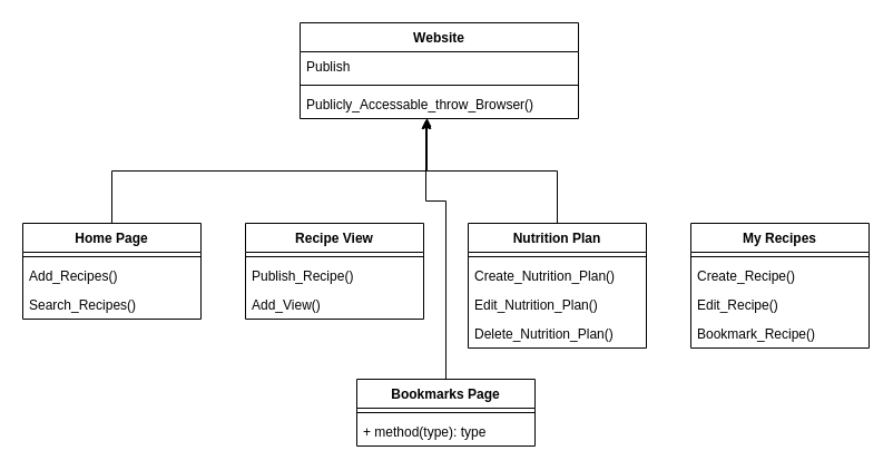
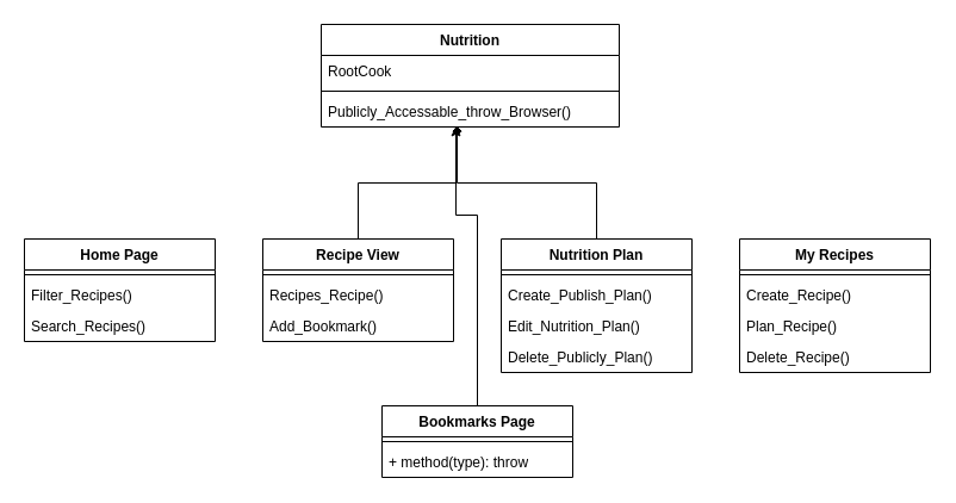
  <mxCell id="0" />
  <mxCell id="1" parent="0" />
- <mxCell id="2" value="Website" style="swimlane;fontStyle=1;align=center;verticalAlign=top;childLayout=stackLayout;horizontal=1;startSize=26;horizontalStack=0;resizeParent=1;resizeParentMax=0;resizeLast=0;collapsible=1;marginBottom=0;whiteSpace=wrap;html=1;" vertex="1" parent="1"><mxGeometry x="269" y="20" width="250" height="86" as="geometry" /></mxCell>
- <mxCell id="3" value="Publish&lt;br&gt;" style="text;strokeColor=none;fillColor=none;align=left;verticalAlign=top;spacingLeft=4;spacingRight=4;overflow=hidden;rotatable=0;points=[[0,0.5],[1,0.5]];portConstraint=eastwest;whiteSpace=wrap;html=1;" vertex="1" parent="2"><mxGeometry y="26" width="250" height="26" as="geometry" /></mxCell>
+ <mxCell id="2" value="Nutrition" style="swimlane;fontStyle=1;align=center;verticalAlign=top;childLayout=stackLayout;horizontal=1;startSize=26;horizontalStack=0;resizeParent=1;resizeParentMax=0;resizeLast=0;collapsible=1;marginBottom=0;whiteSpace=wrap;html=1;" vertex="1" parent="1"><mxGeometry x="269" y="20" width="250" height="86" as="geometry" /></mxCell>
+ <mxCell id="3" value="RootCook&lt;br&gt;" style="text;strokeColor=none;fillColor=none;align=left;verticalAlign=top;spacingLeft=4;spacingRight=4;overflow=hidden;rotatable=0;points=[[0,0.5],[1,0.5]];portConstraint=eastwest;whiteSpace=wrap;html=1;" vertex="1" parent="2"><mxGeometry y="26" width="250" height="26" as="geometry" /></mxCell>
  <mxCell id="4" value="" style="line;strokeWidth=1;fillColor=none;align=left;verticalAlign=middle;spacingTop=-1;spacingLeft=3;spacingRight=3;rotatable=0;labelPosition=right;points=[];portConstraint=eastwest;strokeColor=inherit;" vertex="1" parent="2"><mxGeometry y="52" width="250" height="8" as="geometry" /></mxCell>
  <mxCell id="5" value="Publicly_Accessable_throw_Browser()" style="text;strokeColor=none;fillColor=none;align=left;verticalAlign=top;spacingLeft=4;spacingRight=4;overflow=hidden;rotatable=0;points=[[0,0.5],[1,0.5]];portConstraint=eastwest;whiteSpace=wrap;html=1;" vertex="1" parent="2"><mxGeometry y="60" width="250" height="26" as="geometry" /></mxCell>
- <mxCell id="6" style="edgeStyle=orthogonalEdgeStyle;rounded=0;orthogonalLoop=1;jettySize=auto;html=1;exitX=0.5;exitY=0;exitDx=0;exitDy=0;entryX=0.456;entryY=1.038;entryDx=0;entryDy=0;entryPerimeter=0;" edge="1" parent="1" source="7" target="5"><mxGeometry relative="1" as="geometry" /></mxCell>
  <mxCell id="7" value="Home Page" style="swimlane;fontStyle=1;align=center;verticalAlign=top;childLayout=stackLayout;horizontal=1;startSize=26;horizontalStack=0;resizeParent=1;resizeParentMax=0;resizeLast=0;collapsible=1;marginBottom=0;whiteSpace=wrap;html=1;" vertex="1" parent="1"><mxGeometry x="20" y="200" width="160" height="86" as="geometry" /></mxCell>
  <mxCell id="8" value="" style="line;strokeWidth=1;fillColor=none;align=left;verticalAlign=middle;spacingTop=-1;spacingLeft=3;spacingRight=3;rotatable=0;labelPosition=right;points=[];portConstraint=eastwest;strokeColor=inherit;" vertex="1" parent="7"><mxGeometry y="26" width="160" height="8" as="geometry" /></mxCell>
- <mxCell id="9" value="Add_Recipes()" style="text;strokeColor=none;fillColor=none;align=left;verticalAlign=top;spacingLeft=4;spacingRight=4;overflow=hidden;rotatable=0;points=[[0,0.5],[1,0.5]];portConstraint=eastwest;whiteSpace=wrap;html=1;" vertex="1" parent="7"><mxGeometry y="34" width="160" height="26" as="geometry" /></mxCell>
+ <mxCell id="9" value="Filter_Recipes()" style="text;strokeColor=none;fillColor=none;align=left;verticalAlign=top;spacingLeft=4;spacingRight=4;overflow=hidden;rotatable=0;points=[[0,0.5],[1,0.5]];portConstraint=eastwest;whiteSpace=wrap;html=1;" vertex="1" parent="7"><mxGeometry y="34" width="160" height="26" as="geometry" /></mxCell>
  <mxCell id="10" value="Search_Recipes()" style="text;strokeColor=none;fillColor=none;align=left;verticalAlign=top;spacingLeft=4;spacingRight=4;overflow=hidden;rotatable=0;points=[[0,0.5],[1,0.5]];portConstraint=eastwest;whiteSpace=wrap;html=1;" vertex="1" parent="7"><mxGeometry y="60" width="160" height="26" as="geometry" /></mxCell>
+ <mxCell id="11" style="edgeStyle=orthogonalEdgeStyle;rounded=0;orthogonalLoop=1;jettySize=auto;html=1;entryX=0.452;entryY=0.977;entryDx=0;entryDy=0;entryPerimeter=0;" edge="1" parent="1" source="12" target="5"><mxGeometry relative="1" as="geometry" /></mxCell>
  <mxCell id="12" value="Recipe View" style="swimlane;fontStyle=1;align=center;verticalAlign=top;childLayout=stackLayout;horizontal=1;startSize=26;horizontalStack=0;resizeParent=1;resizeParentMax=0;resizeLast=0;collapsible=1;marginBottom=0;whiteSpace=wrap;html=1;" vertex="1" parent="1"><mxGeometry x="220" y="200" width="160" height="86" as="geometry" /></mxCell>
  <mxCell id="13" value="" style="line;strokeWidth=1;fillColor=none;align=left;verticalAlign=middle;spacingTop=-1;spacingLeft=3;spacingRight=3;rotatable=0;labelPosition=right;points=[];portConstraint=eastwest;strokeColor=inherit;" vertex="1" parent="12"><mxGeometry y="26" width="160" height="8" as="geometry" /></mxCell>
- <mxCell id="14" value="Publish_Recipe()" style="text;strokeColor=none;fillColor=none;align=left;verticalAlign=top;spacingLeft=4;spacingRight=4;overflow=hidden;rotatable=0;points=[[0,0.5],[1,0.5]];portConstraint=eastwest;whiteSpace=wrap;html=1;" vertex="1" parent="12"><mxGeometry y="34" width="160" height="26" as="geometry" /></mxCell>
- <mxCell id="15" value="Add_View()" style="text;strokeColor=none;fillColor=none;align=left;verticalAlign=top;spacingLeft=4;spacingRight=4;overflow=hidden;rotatable=0;points=[[0,0.5],[1,0.5]];portConstraint=eastwest;whiteSpace=wrap;html=1;" vertex="1" parent="12"><mxGeometry y="60" width="160" height="26" as="geometry" /></mxCell>
- <mxCell id="16" style="edgeStyle=orthogonalEdgeStyle;rounded=0;orthogonalLoop=1;jettySize=auto;html=1;entryX=0.456;entryY=0.977;entryDx=0;entryDy=0;entryPerimeter=0;" edge="1" parent="1" source="17" target="5"><mxGeometry relative="1" as="geometry" /></mxCell>
+ <mxCell id="14" value="Recipes_Recipe()" style="text;strokeColor=none;fillColor=none;align=left;verticalAlign=top;spacingLeft=4;spacingRight=4;overflow=hidden;rotatable=0;points=[[0,0.5],[1,0.5]];portConstraint=eastwest;whiteSpace=wrap;html=1;" vertex="1" parent="12"><mxGeometry y="34" width="160" height="26" as="geometry" /></mxCell>
+ <mxCell id="15" value="Add_Bookmark()" style="text;strokeColor=none;fillColor=none;align=left;verticalAlign=top;spacingLeft=4;spacingRight=4;overflow=hidden;rotatable=0;points=[[0,0.5],[1,0.5]];portConstraint=eastwest;whiteSpace=wrap;html=1;" vertex="1" parent="12"><mxGeometry y="60" width="160" height="26" as="geometry" /></mxCell>
+ <mxCell id="16" style="edgeStyle=orthogonalEdgeStyle;rounded=0;orthogonalLoop=1;jettySize=auto;html=1;entryX=0.456;entryY=0.977;entryDx=0;entryDy=0;entryPerimeter=0;endArrow=diamond;" edge="1" parent="1" source="17" target="5"><mxGeometry relative="1" as="geometry" /></mxCell>
  <mxCell id="17" value="Nutrition Plan" style="swimlane;fontStyle=1;align=center;verticalAlign=top;childLayout=stackLayout;horizontal=1;startSize=26;horizontalStack=0;resizeParent=1;resizeParentMax=0;resizeLast=0;collapsible=1;marginBottom=0;whiteSpace=wrap;html=1;" vertex="1" parent="1"><mxGeometry x="420" y="200" width="160" height="112" as="geometry" /></mxCell>
  <mxCell id="18" value="" style="line;strokeWidth=1;fillColor=none;align=left;verticalAlign=middle;spacingTop=-1;spacingLeft=3;spacingRight=3;rotatable=0;labelPosition=right;points=[];portConstraint=eastwest;strokeColor=inherit;" vertex="1" parent="17"><mxGeometry y="26" width="160" height="8" as="geometry" /></mxCell>
- <mxCell id="19" value="Create_Nutrition_Plan()" style="text;strokeColor=none;fillColor=none;align=left;verticalAlign=top;spacingLeft=4;spacingRight=4;overflow=hidden;rotatable=0;points=[[0,0.5],[1,0.5]];portConstraint=eastwest;whiteSpace=wrap;html=1;" vertex="1" parent="17"><mxGeometry y="34" width="160" height="26" as="geometry" /></mxCell>
+ <mxCell id="19" value="Create_Publish_Plan()" style="text;strokeColor=none;fillColor=none;align=left;verticalAlign=top;spacingLeft=4;spacingRight=4;overflow=hidden;rotatable=0;points=[[0,0.5],[1,0.5]];portConstraint=eastwest;whiteSpace=wrap;html=1;" vertex="1" parent="17"><mxGeometry y="34" width="160" height="26" as="geometry" /></mxCell>
  <mxCell id="20" value="Edit_Nutrition_Plan()" style="text;strokeColor=none;fillColor=none;align=left;verticalAlign=top;spacingLeft=4;spacingRight=4;overflow=hidden;rotatable=0;points=[[0,0.5],[1,0.5]];portConstraint=eastwest;whiteSpace=wrap;html=1;" vertex="1" parent="17"><mxGeometry y="60" width="160" height="26" as="geometry" /></mxCell>
- <mxCell id="21" value="Delete_Nutrition_Plan()" style="text;strokeColor=none;fillColor=none;align=left;verticalAlign=top;spacingLeft=4;spacingRight=4;overflow=hidden;rotatable=0;points=[[0,0.5],[1,0.5]];portConstraint=eastwest;whiteSpace=wrap;html=1;" vertex="1" parent="17"><mxGeometry y="86" width="160" height="26" as="geometry" /></mxCell>
+ <mxCell id="21" value="Delete_Publicly_Plan()" style="text;strokeColor=none;fillColor=none;align=left;verticalAlign=top;spacingLeft=4;spacingRight=4;overflow=hidden;rotatable=0;points=[[0,0.5],[1,0.5]];portConstraint=eastwest;whiteSpace=wrap;html=1;" vertex="1" parent="17"><mxGeometry y="86" width="160" height="26" as="geometry" /></mxCell>
  <mxCell id="22" value="My Recipes" style="swimlane;fontStyle=1;align=center;verticalAlign=top;childLayout=stackLayout;horizontal=1;startSize=26;horizontalStack=0;resizeParent=1;resizeParentMax=0;resizeLast=0;collapsible=1;marginBottom=0;whiteSpace=wrap;html=1;" vertex="1" parent="1"><mxGeometry x="620" y="200" width="160" height="112" as="geometry" /></mxCell>
  <mxCell id="23" value="" style="line;strokeWidth=1;fillColor=none;align=left;verticalAlign=middle;spacingTop=-1;spacingLeft=3;spacingRight=3;rotatable=0;labelPosition=right;points=[];portConstraint=eastwest;strokeColor=inherit;" vertex="1" parent="22"><mxGeometry y="26" width="160" height="8" as="geometry" /></mxCell>
  <mxCell id="24" value="Create_Recipe()" style="text;strokeColor=none;fillColor=none;align=left;verticalAlign=top;spacingLeft=4;spacingRight=4;overflow=hidden;rotatable=0;points=[[0,0.5],[1,0.5]];portConstraint=eastwest;whiteSpace=wrap;html=1;" vertex="1" parent="22"><mxGeometry y="34" width="160" height="26" as="geometry" /></mxCell>
- <mxCell id="25" value="Edit_Recipe()" style="text;strokeColor=none;fillColor=none;align=left;verticalAlign=top;spacingLeft=4;spacingRight=4;overflow=hidden;rotatable=0;points=[[0,0.5],[1,0.5]];portConstraint=eastwest;whiteSpace=wrap;html=1;" vertex="1" parent="22"><mxGeometry y="60" width="160" height="26" as="geometry" /></mxCell>
- <mxCell id="26" value="Bookmark_Recipe()" style="text;strokeColor=none;fillColor=none;align=left;verticalAlign=top;spacingLeft=4;spacingRight=4;overflow=hidden;rotatable=0;points=[[0,0.5],[1,0.5]];portConstraint=eastwest;whiteSpace=wrap;html=1;" vertex="1" parent="22"><mxGeometry y="86" width="160" height="26" as="geometry" /></mxCell>
- <mxCell id="27" style="edgeStyle=orthogonalEdgeStyle;rounded=0;orthogonalLoop=1;jettySize=auto;html=1;entryX=0.452;entryY=1.038;entryDx=0;entryDy=0;entryPerimeter=0;" edge="1" parent="1" source="28" target="5"><mxGeometry relative="1" as="geometry"><Array as="points"><mxPoint x="400" y="180" /><mxPoint x="382" y="180" /></Array></mxGeometry></mxCell>
+ <mxCell id="25" value="Plan_Recipe()" style="text;strokeColor=none;fillColor=none;align=left;verticalAlign=top;spacingLeft=4;spacingRight=4;overflow=hidden;rotatable=0;points=[[0,0.5],[1,0.5]];portConstraint=eastwest;whiteSpace=wrap;html=1;" vertex="1" parent="22"><mxGeometry y="60" width="160" height="26" as="geometry" /></mxCell>
+ <mxCell id="26" value="Delete_Recipe()" style="text;strokeColor=none;fillColor=none;align=left;verticalAlign=top;spacingLeft=4;spacingRight=4;overflow=hidden;rotatable=0;points=[[0,0.5],[1,0.5]];portConstraint=eastwest;whiteSpace=wrap;html=1;" vertex="1" parent="22"><mxGeometry y="86" width="160" height="26" as="geometry" /></mxCell>
+ <mxCell id="27" style="edgeStyle=orthogonalEdgeStyle;rounded=0;orthogonalLoop=1;jettySize=auto;html=1;entryX=0.452;entryY=1.038;entryDx=0;entryDy=0;entryPerimeter=0;endArrow=none;" edge="1" parent="1" source="28" target="5"><mxGeometry relative="1" as="geometry"><Array as="points"><mxPoint x="400" y="180" /><mxPoint x="382" y="180" /></Array></mxGeometry></mxCell>
  <mxCell id="28" value="Bookmarks Page" style="swimlane;fontStyle=1;align=center;verticalAlign=top;childLayout=stackLayout;horizontal=1;startSize=26;horizontalStack=0;resizeParent=1;resizeParentMax=0;resizeLast=0;collapsible=1;marginBottom=0;whiteSpace=wrap;html=1;" vertex="1" parent="1"><mxGeometry x="320" y="340" width="160" height="60" as="geometry" /></mxCell>
  <mxCell id="29" value="" style="line;strokeWidth=1;fillColor=none;align=left;verticalAlign=middle;spacingTop=-1;spacingLeft=3;spacingRight=3;rotatable=0;labelPosition=right;points=[];portConstraint=eastwest;strokeColor=inherit;" vertex="1" parent="28"><mxGeometry y="26" width="160" height="8" as="geometry" /></mxCell>
- <mxCell id="30" value="+ method(type): type" style="text;strokeColor=none;fillColor=none;align=left;verticalAlign=top;spacingLeft=4;spacingRight=4;overflow=hidden;rotatable=0;points=[[0,0.5],[1,0.5]];portConstraint=eastwest;whiteSpace=wrap;html=1;" vertex="1" parent="28"><mxGeometry y="34" width="160" height="26" as="geometry" /></mxCell>
+ <mxCell id="30" value="+ method(type): throw" style="text;strokeColor=none;fillColor=none;align=left;verticalAlign=top;spacingLeft=4;spacingRight=4;overflow=hidden;rotatable=0;points=[[0,0.5],[1,0.5]];portConstraint=eastwest;whiteSpace=wrap;html=1;" vertex="1" parent="28"><mxGeometry y="34" width="160" height="26" as="geometry" /></mxCell>
